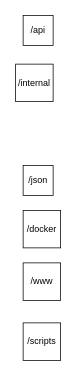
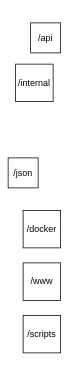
  <mxCell id="0" />
  <mxCell id="1" parent="0" />
- <mxCell id="2" value="/api" style="whiteSpace=wrap;html=1;aspect=fixed;" vertex="1" parent="1"><mxGeometry x="30" y="20" width="40" height="40" as="geometry" /></mxCell>
+ <mxCell id="2" value="/api" style="whiteSpace=wrap;html=1;aspect=fixed;" vertex="1" parent="1"><mxGeometry x="40" y="30" width="40" height="40" as="geometry" /></mxCell>
  <mxCell id="3" style="edgeStyle=orthogonalEdgeStyle;rounded=0;orthogonalLoop=1;jettySize=auto;html=1;exitX=0.5;exitY=1;exitDx=0;exitDy=0;" edge="1" parent="1" source="2" target="2"><mxGeometry relative="1" as="geometry" /></mxCell>
  <mxCell id="4" value="&lt;div&gt;/internal&lt;/div&gt;" style="whiteSpace=wrap;html=1;aspect=fixed;" vertex="1" parent="1"><mxGeometry x="20" y="85" width="50" height="50" as="geometry" /></mxCell>
- <mxCell id="5" value="&lt;div&gt;/json&lt;/div&gt;" style="whiteSpace=wrap;html=1;aspect=fixed;" vertex="1" parent="1"><mxGeometry x="30" y="220" width="40" height="40" as="geometry" /></mxCell>
+ <mxCell id="5" value="&lt;div&gt;/json&lt;/div&gt;" style="whiteSpace=wrap;html=1;aspect=fixed;" vertex="1" parent="1"><mxGeometry x="10" y="210" width="40" height="40" as="geometry" /></mxCell>
  <mxCell id="6" value="/www" style="whiteSpace=wrap;html=1;aspect=fixed;" vertex="1" parent="1"><mxGeometry x="30" y="350" width="50" height="50" as="geometry" /></mxCell>
  <mxCell id="7" value="/docker" style="whiteSpace=wrap;html=1;aspect=fixed;" vertex="1" parent="1"><mxGeometry x="30" y="280" width="50" height="50" as="geometry" /></mxCell>
- <mxCell id="8" value="/scripts" style="whiteSpace=wrap;html=1;aspect=fixed;" vertex="1" parent="1"><mxGeometry x="30" y="430" width="50" height="50" as="geometry" /></mxCell>
+ <mxCell id="8" value="/scripts" style="whiteSpace=wrap;html=1;aspect=fixed;" vertex="1" parent="1"><mxGeometry x="30" y="420" width="50" height="50" as="geometry" /></mxCell>
